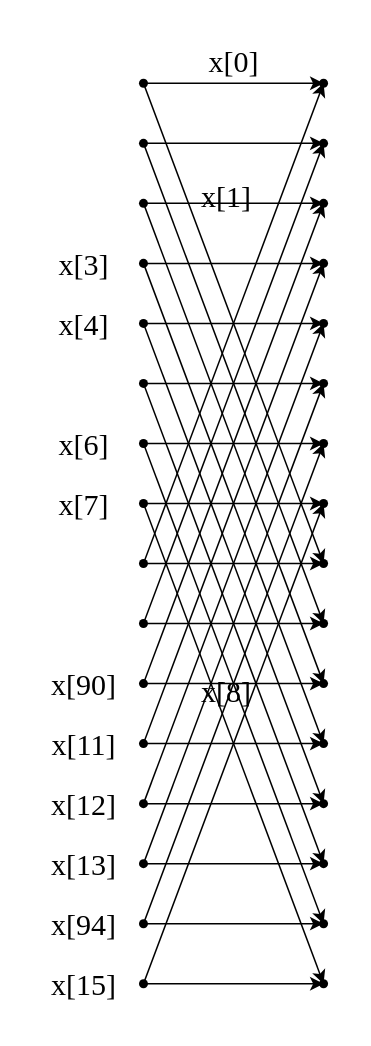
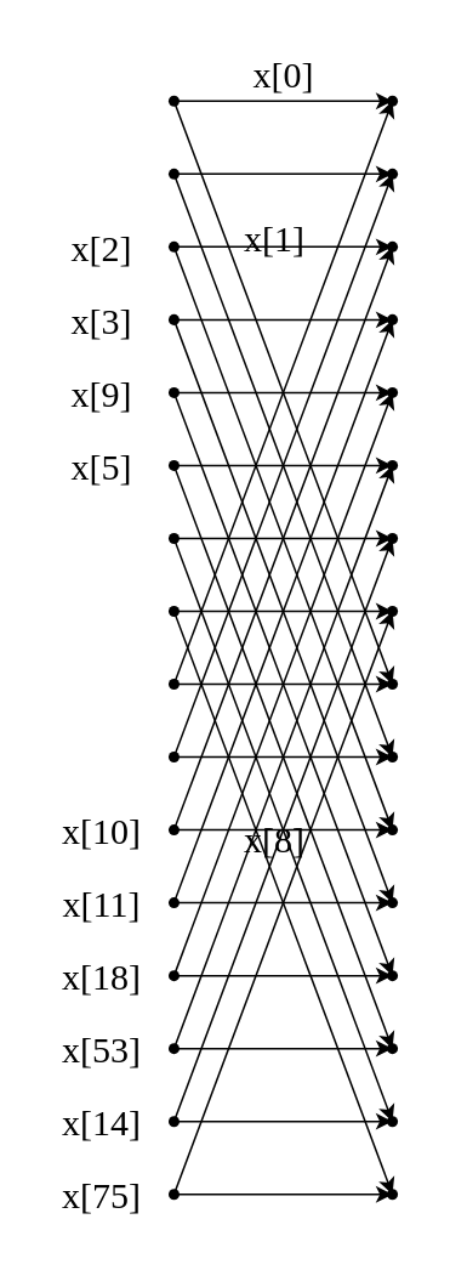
  <mxCell id="0" />
  <mxCell id="1" parent="0" />
  <mxCell id="2" style="edgeStyle=orthogonalEdgeStyle;rounded=0;orthogonalLoop=1;jettySize=auto;html=1;" edge="1" parent="1" source="3" target="28"><mxGeometry relative="1" as="geometry" /></mxCell>
  <mxCell id="3" value="" style="shape=waypoint;sketch=0;size=6;pointerEvents=1;points=[];fillColor=none;resizable=0;rotatable=0;perimeter=centerPerimeter;snapToPoint=1;" vertex="1" parent="1"><mxGeometry x="85" y="45" width="20" height="20" as="geometry" /></mxCell>
  <mxCell id="4" value="" style="shape=waypoint;sketch=0;size=6;pointerEvents=1;points=[];fillColor=none;resizable=0;rotatable=0;perimeter=centerPerimeter;snapToPoint=1;" vertex="1" parent="1"><mxGeometry x="85" y="165" width="20" height="20" as="geometry" /></mxCell>
  <mxCell id="5" style="edgeStyle=none;shape=connector;rounded=0;orthogonalLoop=1;jettySize=auto;html=1;labelBackgroundColor=default;strokeColor=default;align=center;verticalAlign=middle;fontFamily=Helvetica;fontSize=11;fontColor=default;endArrow=classic;" edge="1" parent="1" source="6" target="30"><mxGeometry relative="1" as="geometry" /></mxCell>
  <mxCell id="6" value="" style="shape=waypoint;sketch=0;size=6;pointerEvents=1;points=[];fillColor=none;resizable=0;rotatable=0;perimeter=centerPerimeter;snapToPoint=1;" vertex="1" parent="1"><mxGeometry x="85" y="125" width="20" height="20" as="geometry" /></mxCell>
  <mxCell id="7" style="edgeStyle=orthogonalEdgeStyle;rounded=0;orthogonalLoop=1;jettySize=auto;html=1;" edge="1" parent="1" source="9" target="31"><mxGeometry relative="1" as="geometry" /></mxCell>
  <mxCell id="8" style="rounded=0;orthogonalLoop=1;jettySize=auto;html=1;" edge="1" parent="1" source="9" target="39"><mxGeometry relative="1" as="geometry" /></mxCell>
  <mxCell id="9" value="" style="shape=waypoint;sketch=0;size=6;pointerEvents=1;points=[];fillColor=none;resizable=0;rotatable=0;perimeter=centerPerimeter;snapToPoint=1;" vertex="1" parent="1"><mxGeometry x="85" y="85" width="20" height="20" as="geometry" /></mxCell>
  <mxCell id="10" value="" style="shape=waypoint;sketch=0;size=6;pointerEvents=1;points=[];fillColor=none;resizable=0;rotatable=0;perimeter=centerPerimeter;snapToPoint=1;" vertex="1" parent="1"><mxGeometry x="85" y="205" width="20" height="20" as="geometry" /></mxCell>
  <mxCell id="11" style="edgeStyle=none;shape=connector;rounded=0;orthogonalLoop=1;jettySize=auto;html=1;labelBackgroundColor=default;strokeColor=default;align=center;verticalAlign=middle;fontFamily=Helvetica;fontSize=11;fontColor=default;endArrow=classic;" edge="1" parent="1" source="12" target="33"><mxGeometry relative="1" as="geometry" /></mxCell>
  <mxCell id="12" value="" style="shape=waypoint;sketch=0;size=6;pointerEvents=1;points=[];fillColor=none;resizable=0;rotatable=0;perimeter=centerPerimeter;snapToPoint=1;" vertex="1" parent="1"><mxGeometry x="85" y="325" width="20" height="20" as="geometry" /></mxCell>
  <mxCell id="13" value="" style="shape=waypoint;sketch=0;size=6;pointerEvents=1;points=[];fillColor=none;resizable=0;rotatable=0;perimeter=centerPerimeter;snapToPoint=1;" vertex="1" parent="1"><mxGeometry x="85" y="285" width="20" height="20" as="geometry" /></mxCell>
  <mxCell id="14" value="" style="shape=waypoint;sketch=0;size=6;pointerEvents=1;points=[];fillColor=none;resizable=0;rotatable=0;perimeter=centerPerimeter;snapToPoint=1;" vertex="1" parent="1"><mxGeometry x="85" y="245" width="20" height="20" as="geometry" /></mxCell>
  <mxCell id="15" value="" style="shape=waypoint;sketch=0;size=6;pointerEvents=1;points=[];fillColor=none;resizable=0;rotatable=0;perimeter=centerPerimeter;snapToPoint=1;" vertex="1" parent="1"><mxGeometry x="85" y="365" width="20" height="20" as="geometry" /></mxCell>
  <mxCell id="16" style="edgeStyle=none;shape=connector;rounded=0;orthogonalLoop=1;jettySize=auto;html=1;labelBackgroundColor=default;strokeColor=default;align=center;verticalAlign=middle;fontFamily=Helvetica;fontSize=11;fontColor=default;endArrow=classic;" edge="1" parent="1" source="17" target="37"><mxGeometry relative="1" as="geometry" /></mxCell>
  <mxCell id="17" value="" style="shape=waypoint;sketch=0;size=6;pointerEvents=1;points=[];fillColor=none;resizable=0;rotatable=0;perimeter=centerPerimeter;snapToPoint=1;" vertex="1" parent="1"><mxGeometry x="85" y="485" width="20" height="20" as="geometry" /></mxCell>
  <mxCell id="18" style="edgeStyle=none;shape=connector;rounded=0;orthogonalLoop=1;jettySize=auto;html=1;labelBackgroundColor=default;strokeColor=default;align=center;verticalAlign=middle;fontFamily=Helvetica;fontSize=11;fontColor=default;endArrow=classic;" edge="1" parent="1" source="19" target="30"><mxGeometry relative="1" as="geometry" /></mxCell>
  <mxCell id="19" value="" style="shape=waypoint;sketch=0;size=6;pointerEvents=1;points=[];fillColor=none;resizable=0;rotatable=0;perimeter=centerPerimeter;snapToPoint=1;" vertex="1" parent="1"><mxGeometry x="85" y="445" width="20" height="20" as="geometry" /></mxCell>
  <mxCell id="20" value="" style="shape=waypoint;sketch=0;size=6;pointerEvents=1;points=[];fillColor=none;resizable=0;rotatable=0;perimeter=centerPerimeter;snapToPoint=1;" vertex="1" parent="1"><mxGeometry x="85" y="405" width="20" height="20" as="geometry" /></mxCell>
  <mxCell id="21" style="edgeStyle=none;shape=connector;rounded=0;orthogonalLoop=1;jettySize=auto;html=1;labelBackgroundColor=default;strokeColor=default;align=center;verticalAlign=middle;fontFamily=Helvetica;fontSize=11;fontColor=default;endArrow=classic;" edge="1" parent="1" source="22" target="32"><mxGeometry relative="1" as="geometry" /></mxCell>
  <mxCell id="22" value="" style="shape=waypoint;sketch=0;size=6;pointerEvents=1;points=[];fillColor=none;resizable=0;rotatable=0;perimeter=centerPerimeter;snapToPoint=1;" vertex="1" parent="1"><mxGeometry x="85" y="525" width="20" height="20" as="geometry" /></mxCell>
  <mxCell id="23" style="edgeStyle=none;shape=connector;rounded=0;orthogonalLoop=1;jettySize=auto;html=1;labelBackgroundColor=default;strokeColor=default;align=center;verticalAlign=middle;fontFamily=Helvetica;fontSize=11;fontColor=default;endArrow=classic;" edge="1" parent="1" source="24" target="33"><mxGeometry relative="1" as="geometry" /></mxCell>
  <mxCell id="24" value="" style="shape=waypoint;sketch=0;size=6;pointerEvents=1;points=[];fillColor=none;resizable=0;rotatable=0;perimeter=centerPerimeter;snapToPoint=1;" vertex="1" parent="1"><mxGeometry x="85" y="645" width="20" height="20" as="geometry" /></mxCell>
  <mxCell id="25" value="" style="shape=waypoint;sketch=0;size=6;pointerEvents=1;points=[];fillColor=none;resizable=0;rotatable=0;perimeter=centerPerimeter;snapToPoint=1;" vertex="1" parent="1"><mxGeometry x="85" y="605" width="20" height="20" as="geometry" /></mxCell>
  <mxCell id="26" style="edgeStyle=none;shape=connector;rounded=0;orthogonalLoop=1;jettySize=auto;html=1;labelBackgroundColor=default;strokeColor=default;align=center;verticalAlign=middle;fontFamily=Helvetica;fontSize=11;fontColor=default;endArrow=classic;" edge="1" parent="1" source="27" target="43"><mxGeometry relative="1" as="geometry" /></mxCell>
  <mxCell id="27" value="" style="shape=waypoint;sketch=0;size=6;pointerEvents=1;points=[];fillColor=none;resizable=0;rotatable=0;perimeter=centerPerimeter;snapToPoint=1;" vertex="1" parent="1"><mxGeometry x="85" y="565" width="20" height="20" as="geometry" /></mxCell>
  <mxCell id="28" value="" style="shape=waypoint;sketch=0;size=6;pointerEvents=1;points=[];fillColor=none;resizable=0;rotatable=0;perimeter=centerPerimeter;snapToPoint=1;" vertex="1" parent="1"><mxGeometry x="205" y="45" width="20" height="20" as="geometry" /></mxCell>
  <mxCell id="29" value="" style="shape=waypoint;sketch=0;size=6;pointerEvents=1;points=[];fillColor=none;resizable=0;rotatable=0;perimeter=centerPerimeter;snapToPoint=1;" vertex="1" parent="1"><mxGeometry x="205" y="165" width="20" height="20" as="geometry" /></mxCell>
  <mxCell id="30" value="" style="shape=waypoint;sketch=0;size=6;pointerEvents=1;points=[];fillColor=none;resizable=0;rotatable=0;perimeter=centerPerimeter;snapToPoint=1;" vertex="1" parent="1"><mxGeometry x="205" y="125" width="20" height="20" as="geometry" /></mxCell>
  <mxCell id="31" value="" style="shape=waypoint;sketch=0;size=6;pointerEvents=1;points=[];fillColor=none;resizable=0;rotatable=0;perimeter=centerPerimeter;snapToPoint=1;" vertex="1" parent="1"><mxGeometry x="205" y="85" width="20" height="20" as="geometry" /></mxCell>
  <mxCell id="32" value="" style="shape=waypoint;sketch=0;size=6;pointerEvents=1;points=[];fillColor=none;resizable=0;rotatable=0;perimeter=centerPerimeter;snapToPoint=1;" vertex="1" parent="1"><mxGeometry x="205" y="205" width="20" height="20" as="geometry" /></mxCell>
  <mxCell id="33" value="" style="shape=waypoint;sketch=0;size=6;pointerEvents=1;points=[];fillColor=none;resizable=0;rotatable=0;perimeter=centerPerimeter;snapToPoint=1;" vertex="1" parent="1"><mxGeometry x="205" y="325" width="20" height="20" as="geometry" /></mxCell>
  <mxCell id="34" value="" style="shape=waypoint;sketch=0;size=6;pointerEvents=1;points=[];fillColor=none;resizable=0;rotatable=0;perimeter=centerPerimeter;snapToPoint=1;" vertex="1" parent="1"><mxGeometry x="205" y="285" width="20" height="20" as="geometry" /></mxCell>
  <mxCell id="35" value="" style="shape=waypoint;sketch=0;size=6;pointerEvents=1;points=[];fillColor=none;resizable=0;rotatable=0;perimeter=centerPerimeter;snapToPoint=1;" vertex="1" parent="1"><mxGeometry x="205" y="245" width="20" height="20" as="geometry" /></mxCell>
  <mxCell id="36" value="" style="shape=waypoint;sketch=0;size=6;pointerEvents=1;points=[];fillColor=none;resizable=0;rotatable=0;perimeter=centerPerimeter;snapToPoint=1;" vertex="1" parent="1"><mxGeometry x="205" y="365" width="20" height="20" as="geometry" /></mxCell>
  <mxCell id="37" value="" style="shape=waypoint;sketch=0;size=6;pointerEvents=1;points=[];fillColor=none;resizable=0;rotatable=0;perimeter=centerPerimeter;snapToPoint=1;" vertex="1" parent="1"><mxGeometry x="205" y="485" width="20" height="20" as="geometry" /></mxCell>
  <mxCell id="38" value="" style="shape=waypoint;sketch=0;size=6;pointerEvents=1;points=[];fillColor=none;resizable=0;rotatable=0;perimeter=centerPerimeter;snapToPoint=1;" vertex="1" parent="1"><mxGeometry x="205" y="445" width="20" height="20" as="geometry" /></mxCell>
  <mxCell id="39" value="" style="shape=waypoint;sketch=0;size=6;pointerEvents=1;points=[];fillColor=none;resizable=0;rotatable=0;perimeter=centerPerimeter;snapToPoint=1;" vertex="1" parent="1"><mxGeometry x="205" y="405" width="20" height="20" as="geometry" /></mxCell>
  <mxCell id="40" value="" style="shape=waypoint;sketch=0;size=6;pointerEvents=1;points=[];fillColor=none;resizable=0;rotatable=0;perimeter=centerPerimeter;snapToPoint=1;" vertex="1" parent="1"><mxGeometry x="205" y="525" width="20" height="20" as="geometry" /></mxCell>
  <mxCell id="41" value="" style="shape=waypoint;sketch=0;size=6;pointerEvents=1;points=[];fillColor=none;resizable=0;rotatable=0;perimeter=centerPerimeter;snapToPoint=1;" vertex="1" parent="1"><mxGeometry x="205" y="645" width="20" height="20" as="geometry" /></mxCell>
  <mxCell id="42" value="" style="shape=waypoint;sketch=0;size=6;pointerEvents=1;points=[];fillColor=none;resizable=0;rotatable=0;perimeter=centerPerimeter;snapToPoint=1;" vertex="1" parent="1"><mxGeometry x="205" y="605" width="20" height="20" as="geometry" /></mxCell>
  <mxCell id="43" value="" style="shape=waypoint;sketch=0;size=6;pointerEvents=1;points=[];fillColor=none;resizable=0;rotatable=0;perimeter=centerPerimeter;snapToPoint=1;" vertex="1" parent="1"><mxGeometry x="205" y="565" width="20" height="20" as="geometry" /></mxCell>
  <mxCell id="44" value="&lt;font style=&quot;font-size: 20px;&quot; face=&quot;Times New Roman&quot;&gt;x[0]&lt;/font&gt;" style="text;html=1;align=center;verticalAlign=middle;resizable=0;points=[];autosize=1;strokeColor=none;fillColor=none;" vertex="1" parent="1"><mxGeometry x="125" y="20" width="60" height="40" as="geometry" /></mxCell>
  <mxCell id="45" value="&lt;font style=&quot;font-size: 20px;&quot; face=&quot;Times New Roman&quot;&gt;x[1]&lt;/font&gt;" style="text;html=1;align=center;verticalAlign=middle;resizable=0;points=[];autosize=1;strokeColor=none;fillColor=none;" vertex="1" parent="1"><mxGeometry x="120" y="110" width="60" height="40" as="geometry" /></mxCell>
+ <mxCell id="46" value="&lt;font style=&quot;font-size: 20px;&quot; face=&quot;Times New Roman&quot;&gt;x[2]&lt;/font&gt;" style="text;html=1;align=center;verticalAlign=middle;resizable=0;points=[];autosize=1;strokeColor=none;fillColor=none;" vertex="1" parent="1"><mxGeometry x="25" y="115" width="60" height="40" as="geometry" /></mxCell>
  <mxCell id="47" value="&lt;font style=&quot;font-size: 20px;&quot; face=&quot;Times New Roman&quot;&gt;x[3]&lt;/font&gt;" style="text;html=1;align=center;verticalAlign=middle;resizable=0;points=[];autosize=1;strokeColor=none;fillColor=none;" vertex="1" parent="1"><mxGeometry x="25" y="155" width="60" height="40" as="geometry" /></mxCell>
- <mxCell id="48" value="&lt;font style=&quot;font-size: 20px;&quot; face=&quot;Times New Roman&quot;&gt;x[4]&lt;/font&gt;" style="text;html=1;align=center;verticalAlign=middle;resizable=0;points=[];autosize=1;strokeColor=none;fillColor=none;" vertex="1" parent="1"><mxGeometry x="25" y="195" width="60" height="40" as="geometry" /></mxCell>
- <mxCell id="50" value="&lt;font style=&quot;font-size: 20px;&quot; face=&quot;Times New Roman&quot;&gt;x[6]&lt;/font&gt;" style="text;html=1;align=center;verticalAlign=middle;resizable=0;points=[];autosize=1;strokeColor=none;fillColor=none;" vertex="1" parent="1"><mxGeometry x="25" y="275" width="60" height="40" as="geometry" /></mxCell>
- <mxCell id="51" value="&lt;font style=&quot;font-size: 20px;&quot; face=&quot;Times New Roman&quot;&gt;x[7]&lt;/font&gt;" style="text;html=1;align=center;verticalAlign=middle;resizable=0;points=[];autosize=1;strokeColor=none;fillColor=none;" vertex="1" parent="1"><mxGeometry x="25" y="315" width="60" height="40" as="geometry" /></mxCell>
+ <mxCell id="48" value="&lt;font style=&quot;font-size: 20px;&quot; face=&quot;Times New Roman&quot;&gt;x[9]&lt;/font&gt;" style="text;html=1;align=center;verticalAlign=middle;resizable=0;points=[];autosize=1;strokeColor=none;fillColor=none;" vertex="1" parent="1"><mxGeometry x="25" y="195" width="60" height="40" as="geometry" /></mxCell>
+ <mxCell id="49" value="&lt;font style=&quot;font-size: 20px;&quot; face=&quot;Times New Roman&quot;&gt;x[5]&lt;/font&gt;" style="text;html=1;align=center;verticalAlign=middle;resizable=0;points=[];autosize=1;strokeColor=none;fillColor=none;" vertex="1" parent="1"><mxGeometry x="25" y="235" width="60" height="40" as="geometry" /></mxCell>
  <mxCell id="52" value="&lt;font style=&quot;font-size: 20px;&quot; face=&quot;Times New Roman&quot;&gt;x[8]&lt;/font&gt;" style="text;html=1;align=center;verticalAlign=middle;resizable=0;points=[];autosize=1;strokeColor=none;fillColor=none;" vertex="1" parent="1"><mxGeometry x="120" y="440" width="60" height="40" as="geometry" /></mxCell>
- <mxCell id="53" value="&lt;font style=&quot;font-size: 20px;&quot; face=&quot;Times New Roman&quot;&gt;x[90]&lt;/font&gt;" style="text;html=1;align=center;verticalAlign=middle;resizable=0;points=[];autosize=1;strokeColor=none;fillColor=none;" vertex="1" parent="1"><mxGeometry x="20" y="435" width="70" height="40" as="geometry" /></mxCell>
+ <mxCell id="53" value="&lt;font style=&quot;font-size: 20px;&quot; face=&quot;Times New Roman&quot;&gt;x[10]&lt;/font&gt;" style="text;html=1;align=center;verticalAlign=middle;resizable=0;points=[];autosize=1;strokeColor=none;fillColor=none;" vertex="1" parent="1"><mxGeometry x="20" y="435" width="70" height="40" as="geometry" /></mxCell>
  <mxCell id="54" value="&lt;font style=&quot;font-size: 20px;&quot; face=&quot;Times New Roman&quot;&gt;x[11]&lt;/font&gt;" style="text;html=1;align=center;verticalAlign=middle;resizable=0;points=[];autosize=1;strokeColor=none;fillColor=none;" vertex="1" parent="1"><mxGeometry x="20" y="475" width="70" height="40" as="geometry" /></mxCell>
- <mxCell id="55" value="&lt;font style=&quot;font-size: 20px;&quot; face=&quot;Times New Roman&quot;&gt;x[12]&lt;/font&gt;" style="text;html=1;align=center;verticalAlign=middle;resizable=0;points=[];autosize=1;strokeColor=none;fillColor=none;" vertex="1" parent="1"><mxGeometry x="20" y="515" width="70" height="40" as="geometry" /></mxCell>
- <mxCell id="56" value="&lt;font style=&quot;font-size: 20px;&quot; face=&quot;Times New Roman&quot;&gt;x[13]&lt;/font&gt;" style="text;html=1;align=center;verticalAlign=middle;resizable=0;points=[];autosize=1;strokeColor=none;fillColor=none;" vertex="1" parent="1"><mxGeometry x="20" y="555" width="70" height="40" as="geometry" /></mxCell>
- <mxCell id="57" value="&lt;font style=&quot;font-size: 20px;&quot; face=&quot;Times New Roman&quot;&gt;x[94]&lt;/font&gt;" style="text;html=1;align=center;verticalAlign=middle;resizable=0;points=[];autosize=1;strokeColor=none;fillColor=none;" vertex="1" parent="1"><mxGeometry x="20" y="595" width="70" height="40" as="geometry" /></mxCell>
- <mxCell id="58" value="&lt;font style=&quot;font-size: 20px;&quot; face=&quot;Times New Roman&quot;&gt;x[15]&lt;/font&gt;" style="text;html=1;align=center;verticalAlign=middle;resizable=0;points=[];autosize=1;strokeColor=none;fillColor=none;" vertex="1" parent="1"><mxGeometry x="20" y="635" width="70" height="40" as="geometry" /></mxCell>
+ <mxCell id="55" value="&lt;font style=&quot;font-size: 20px;&quot; face=&quot;Times New Roman&quot;&gt;x[18]&lt;/font&gt;" style="text;html=1;align=center;verticalAlign=middle;resizable=0;points=[];autosize=1;strokeColor=none;fillColor=none;" vertex="1" parent="1"><mxGeometry x="20" y="515" width="70" height="40" as="geometry" /></mxCell>
+ <mxCell id="56" value="&lt;font style=&quot;font-size: 20px;&quot; face=&quot;Times New Roman&quot;&gt;x[53]&lt;/font&gt;" style="text;html=1;align=center;verticalAlign=middle;resizable=0;points=[];autosize=1;strokeColor=none;fillColor=none;" vertex="1" parent="1"><mxGeometry x="20" y="555" width="70" height="40" as="geometry" /></mxCell>
+ <mxCell id="57" value="&lt;font style=&quot;font-size: 20px;&quot; face=&quot;Times New Roman&quot;&gt;x[14]&lt;/font&gt;" style="text;html=1;align=center;verticalAlign=middle;resizable=0;points=[];autosize=1;strokeColor=none;fillColor=none;" vertex="1" parent="1"><mxGeometry x="20" y="595" width="70" height="40" as="geometry" /></mxCell>
+ <mxCell id="58" value="&lt;font style=&quot;font-size: 20px;&quot; face=&quot;Times New Roman&quot;&gt;x[75]&lt;/font&gt;" style="text;html=1;align=center;verticalAlign=middle;resizable=0;points=[];autosize=1;strokeColor=none;fillColor=none;" vertex="1" parent="1"><mxGeometry x="20" y="635" width="70" height="40" as="geometry" /></mxCell>
  <mxCell id="59" style="rounded=0;orthogonalLoop=1;jettySize=auto;html=1;entryX=0.3;entryY=0.95;entryDx=0;entryDy=0;entryPerimeter=0;" edge="1" parent="1" source="3" target="36"><mxGeometry relative="1" as="geometry" /></mxCell>
  <mxCell id="60" style="edgeStyle=none;shape=connector;rounded=0;orthogonalLoop=1;jettySize=auto;html=1;entryX=0.75;entryY=0.65;entryDx=0;entryDy=0;entryPerimeter=0;labelBackgroundColor=default;strokeColor=default;align=center;verticalAlign=middle;fontFamily=Helvetica;fontSize=11;fontColor=default;endArrow=classic;" edge="1" parent="1" source="6" target="38"><mxGeometry relative="1" as="geometry" /></mxCell>
  <mxCell id="61" style="edgeStyle=none;shape=connector;rounded=0;orthogonalLoop=1;jettySize=auto;html=1;entryX=1;entryY=0.5;entryDx=0;entryDy=0;entryPerimeter=0;labelBackgroundColor=default;strokeColor=default;align=center;verticalAlign=middle;fontFamily=Helvetica;fontSize=11;fontColor=default;endArrow=classic;" edge="1" parent="1" source="4" target="29"><mxGeometry relative="1" as="geometry" /></mxCell>
  <mxCell id="62" style="edgeStyle=none;shape=connector;rounded=0;orthogonalLoop=1;jettySize=auto;html=1;entryX=0.7;entryY=0.75;entryDx=0;entryDy=0;entryPerimeter=0;labelBackgroundColor=default;strokeColor=default;align=center;verticalAlign=middle;fontFamily=Helvetica;fontSize=11;fontColor=default;endArrow=classic;" edge="1" parent="1" source="4" target="37"><mxGeometry relative="1" as="geometry" /></mxCell>
  <mxCell id="63" style="edgeStyle=none;shape=connector;rounded=0;orthogonalLoop=1;jettySize=auto;html=1;entryX=-0.05;entryY=0.7;entryDx=0;entryDy=0;entryPerimeter=0;labelBackgroundColor=default;strokeColor=default;align=center;verticalAlign=middle;fontFamily=Helvetica;fontSize=11;fontColor=default;endArrow=classic;" edge="1" parent="1" source="10" target="32"><mxGeometry relative="1" as="geometry" /></mxCell>
  <mxCell id="64" style="edgeStyle=none;shape=connector;rounded=0;orthogonalLoop=1;jettySize=auto;html=1;entryX=0.25;entryY=0.6;entryDx=0;entryDy=0;entryPerimeter=0;labelBackgroundColor=default;strokeColor=default;align=center;verticalAlign=middle;fontFamily=Helvetica;fontSize=11;fontColor=default;endArrow=classic;" edge="1" parent="1" source="10" target="40"><mxGeometry relative="1" as="geometry" /></mxCell>
  <mxCell id="65" style="edgeStyle=none;shape=connector;rounded=0;orthogonalLoop=1;jettySize=auto;html=1;entryX=0.25;entryY=0.65;entryDx=0;entryDy=0;entryPerimeter=0;labelBackgroundColor=default;strokeColor=default;align=center;verticalAlign=middle;fontFamily=Helvetica;fontSize=11;fontColor=default;endArrow=classic;" edge="1" parent="1" source="14" target="35"><mxGeometry relative="1" as="geometry" /></mxCell>
  <mxCell id="66" style="edgeStyle=none;shape=connector;rounded=0;orthogonalLoop=1;jettySize=auto;html=1;entryX=0.3;entryY=0.6;entryDx=0;entryDy=0;entryPerimeter=0;labelBackgroundColor=default;strokeColor=default;align=center;verticalAlign=middle;fontFamily=Helvetica;fontSize=11;fontColor=default;endArrow=classic;" edge="1" parent="1" source="14" target="43"><mxGeometry relative="1" as="geometry" /></mxCell>
  <mxCell id="67" style="edgeStyle=none;shape=connector;rounded=0;orthogonalLoop=1;jettySize=auto;html=1;entryX=0.1;entryY=0.45;entryDx=0;entryDy=0;entryPerimeter=0;labelBackgroundColor=default;strokeColor=default;align=center;verticalAlign=middle;fontFamily=Helvetica;fontSize=11;fontColor=default;endArrow=classic;" edge="1" parent="1" source="13" target="42"><mxGeometry relative="1" as="geometry" /></mxCell>
  <mxCell id="68" style="edgeStyle=none;shape=connector;rounded=0;orthogonalLoop=1;jettySize=auto;html=1;entryX=0.35;entryY=0.8;entryDx=0;entryDy=0;entryPerimeter=0;labelBackgroundColor=default;strokeColor=default;align=center;verticalAlign=middle;fontFamily=Helvetica;fontSize=11;fontColor=default;endArrow=classic;" edge="1" parent="1" source="13" target="34"><mxGeometry relative="1" as="geometry" /></mxCell>
  <mxCell id="69" style="edgeStyle=none;shape=connector;rounded=0;orthogonalLoop=1;jettySize=auto;html=1;entryX=0.75;entryY=0.4;entryDx=0;entryDy=0;entryPerimeter=0;labelBackgroundColor=default;strokeColor=default;align=center;verticalAlign=middle;fontFamily=Helvetica;fontSize=11;fontColor=default;endArrow=classic;" edge="1" parent="1" source="12" target="41"><mxGeometry relative="1" as="geometry" /></mxCell>
  <mxCell id="70" style="edgeStyle=none;shape=connector;rounded=0;orthogonalLoop=1;jettySize=auto;html=1;entryX=0.65;entryY=0.2;entryDx=0;entryDy=0;entryPerimeter=0;labelBackgroundColor=default;strokeColor=default;align=center;verticalAlign=middle;fontFamily=Helvetica;fontSize=11;fontColor=default;endArrow=classic;" edge="1" parent="1" source="15" target="28"><mxGeometry relative="1" as="geometry" /></mxCell>
  <mxCell id="71" style="edgeStyle=none;shape=connector;rounded=0;orthogonalLoop=1;jettySize=auto;html=1;entryX=1.2;entryY=0.95;entryDx=0;entryDy=0;entryPerimeter=0;labelBackgroundColor=default;strokeColor=default;align=center;verticalAlign=middle;fontFamily=Helvetica;fontSize=11;fontColor=default;endArrow=classic;" edge="1" parent="1" source="15" target="36"><mxGeometry relative="1" as="geometry" /></mxCell>
  <mxCell id="72" style="edgeStyle=none;shape=connector;rounded=0;orthogonalLoop=1;jettySize=auto;html=1;entryX=0.8;entryY=0.25;entryDx=0;entryDy=0;entryPerimeter=0;labelBackgroundColor=default;strokeColor=default;align=center;verticalAlign=middle;fontFamily=Helvetica;fontSize=11;fontColor=default;endArrow=classic;" edge="1" parent="1" source="20" target="31"><mxGeometry relative="1" as="geometry" /></mxCell>
  <mxCell id="73" style="edgeStyle=none;shape=connector;rounded=0;orthogonalLoop=1;jettySize=auto;html=1;entryX=0.75;entryY=0.7;entryDx=0;entryDy=0;entryPerimeter=0;labelBackgroundColor=default;strokeColor=default;align=center;verticalAlign=middle;fontFamily=Helvetica;fontSize=11;fontColor=default;endArrow=classic;" edge="1" parent="1" source="20" target="39"><mxGeometry relative="1" as="geometry" /></mxCell>
  <mxCell id="74" style="edgeStyle=none;shape=connector;rounded=0;orthogonalLoop=1;jettySize=auto;html=1;entryX=0.35;entryY=0.75;entryDx=0;entryDy=0;entryPerimeter=0;labelBackgroundColor=default;strokeColor=default;align=center;verticalAlign=middle;fontFamily=Helvetica;fontSize=11;fontColor=default;endArrow=classic;" edge="1" parent="1" source="19" target="38"><mxGeometry relative="1" as="geometry" /></mxCell>
  <mxCell id="75" style="edgeStyle=none;shape=connector;rounded=0;orthogonalLoop=1;jettySize=auto;html=1;entryX=0.3;entryY=0.6;entryDx=0;entryDy=0;entryPerimeter=0;labelBackgroundColor=default;strokeColor=default;align=center;verticalAlign=middle;fontFamily=Helvetica;fontSize=11;fontColor=default;endArrow=classic;" edge="1" parent="1" source="17" target="29"><mxGeometry relative="1" as="geometry" /></mxCell>
  <mxCell id="76" style="edgeStyle=none;shape=connector;rounded=0;orthogonalLoop=1;jettySize=auto;html=1;entryX=0.6;entryY=0.75;entryDx=0;entryDy=0;entryPerimeter=0;labelBackgroundColor=default;strokeColor=default;align=center;verticalAlign=middle;fontFamily=Helvetica;fontSize=11;fontColor=default;endArrow=classic;" edge="1" parent="1" source="22" target="40"><mxGeometry relative="1" as="geometry" /></mxCell>
  <mxCell id="77" style="edgeStyle=none;shape=connector;rounded=0;orthogonalLoop=1;jettySize=auto;html=1;entryX=0.9;entryY=0.75;entryDx=0;entryDy=0;entryPerimeter=0;labelBackgroundColor=default;strokeColor=default;align=center;verticalAlign=middle;fontFamily=Helvetica;fontSize=11;fontColor=default;endArrow=classic;" edge="1" parent="1" source="27" target="35"><mxGeometry relative="1" as="geometry" /></mxCell>
  <mxCell id="78" style="edgeStyle=none;shape=connector;rounded=0;orthogonalLoop=1;jettySize=auto;html=1;entryX=0.8;entryY=0.7;entryDx=0;entryDy=0;entryPerimeter=0;labelBackgroundColor=default;strokeColor=default;align=center;verticalAlign=middle;fontFamily=Helvetica;fontSize=11;fontColor=default;endArrow=classic;" edge="1" parent="1" source="25" target="34"><mxGeometry relative="1" as="geometry" /></mxCell>
  <mxCell id="79" style="edgeStyle=none;shape=connector;rounded=0;orthogonalLoop=1;jettySize=auto;html=1;entryX=0.75;entryY=0.55;entryDx=0;entryDy=0;entryPerimeter=0;labelBackgroundColor=default;strokeColor=default;align=center;verticalAlign=middle;fontFamily=Helvetica;fontSize=11;fontColor=default;endArrow=classic;" edge="1" parent="1" source="25" target="42"><mxGeometry relative="1" as="geometry" /></mxCell>
  <mxCell id="80" style="edgeStyle=none;shape=connector;rounded=0;orthogonalLoop=1;jettySize=auto;html=1;entryX=0.2;entryY=0.85;entryDx=0;entryDy=0;entryPerimeter=0;labelBackgroundColor=default;strokeColor=default;align=center;verticalAlign=middle;fontFamily=Helvetica;fontSize=11;fontColor=default;endArrow=classic;" edge="1" parent="1" source="24" target="41"><mxGeometry relative="1" as="geometry" /></mxCell>
